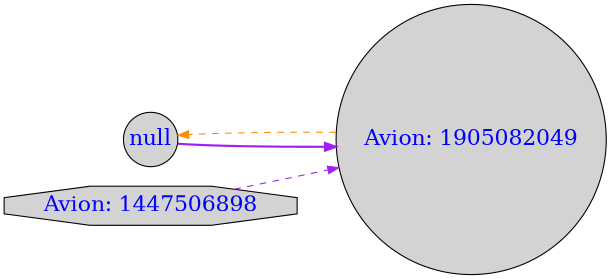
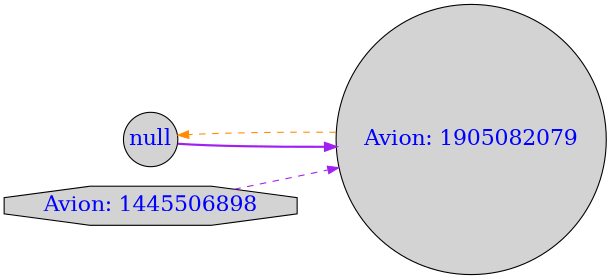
  digraph {
    rankdir=LR
    node [fontcolor=blue fontsize=20 margin=0 shape=circle style=filled]
    edge [color=purple style=dashed]
    n1 [label=null width=0.5]
-   n2 [label="Avion: 1905082049" width=0.5]
-   n3 [label="Avion: 1447506898" shape=octagon width=0.5]
+   n2 [label="Avion: 1905082079" width=0.5]
+   n3 [label="Avion: 1445506898" shape=octagon width=0.5]
    n1 -> n2 [style=bold]
    n2 -> n1 [color=darkorange]
    n3 -> n2
  }
